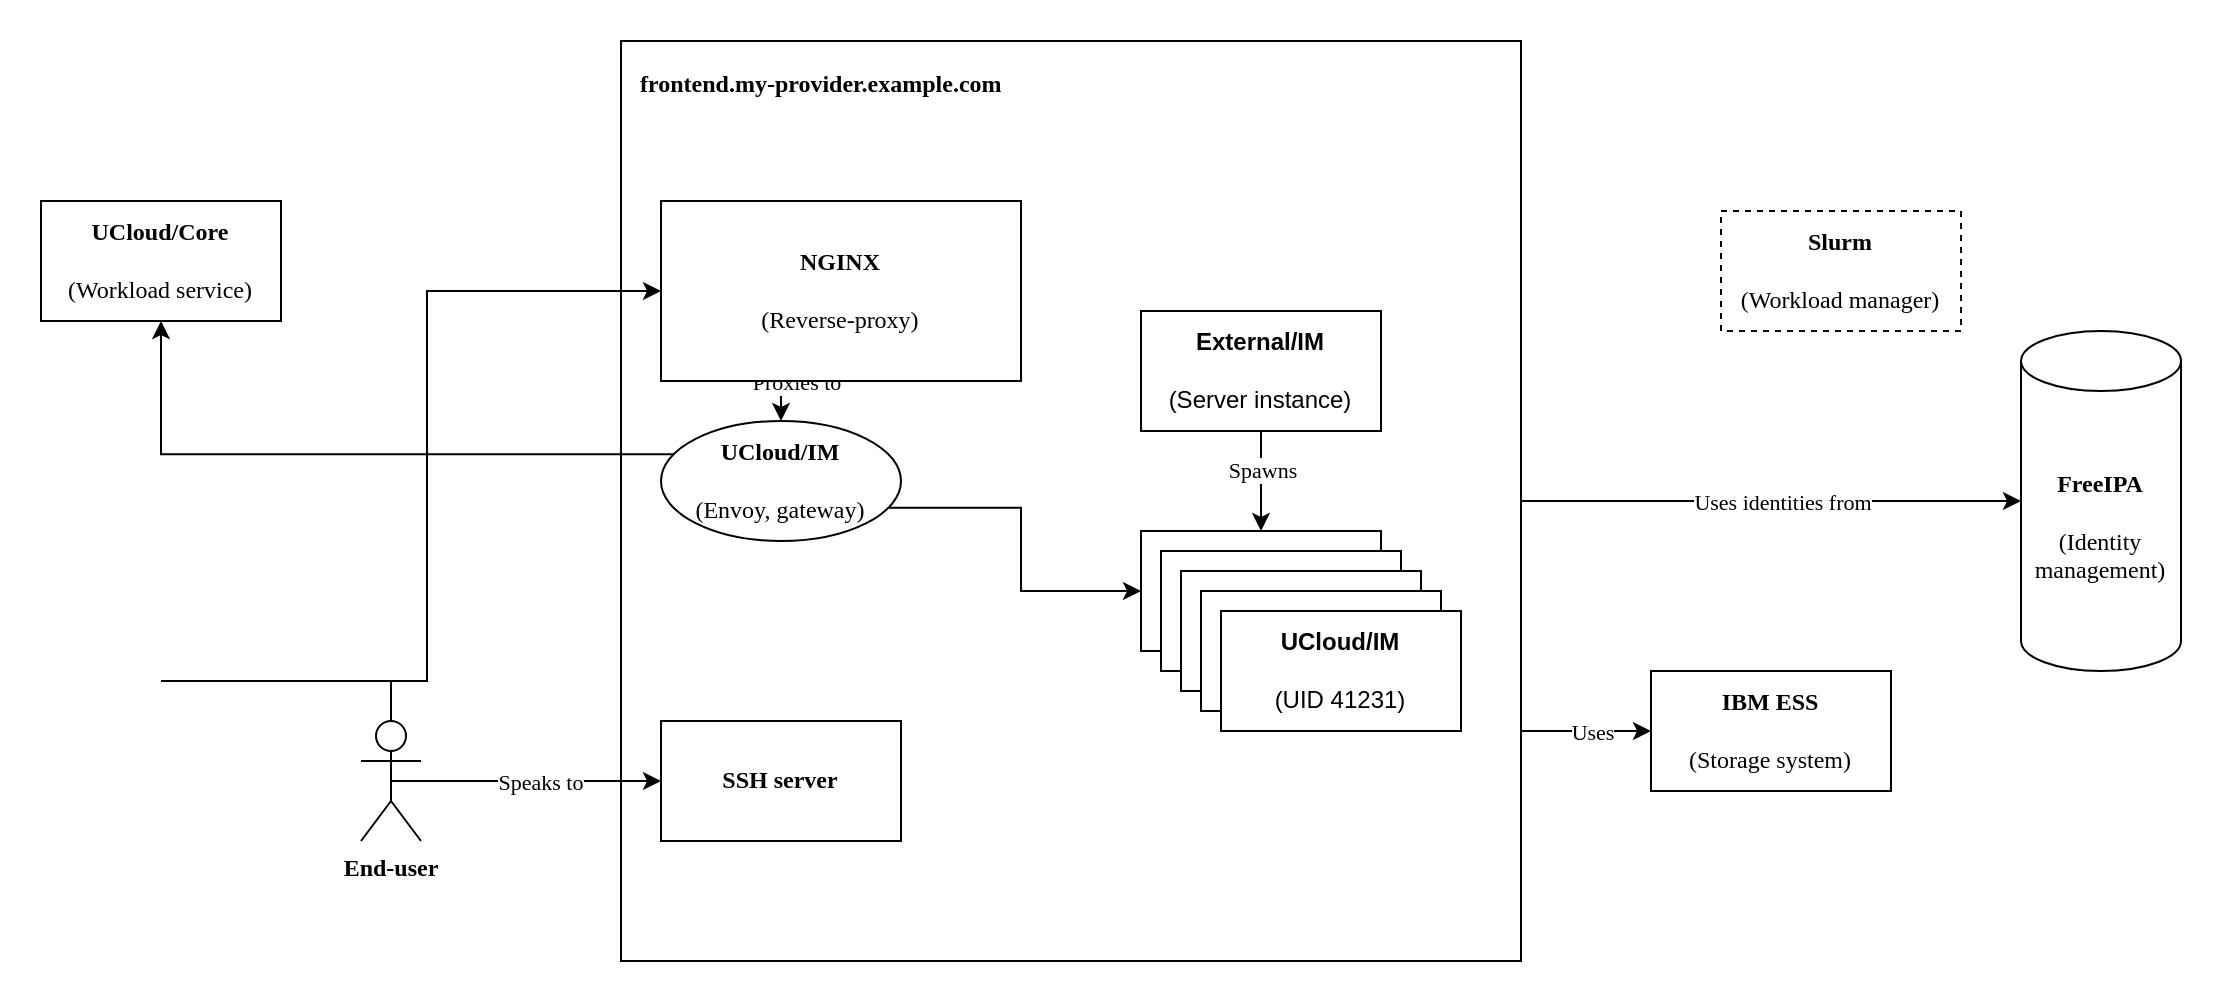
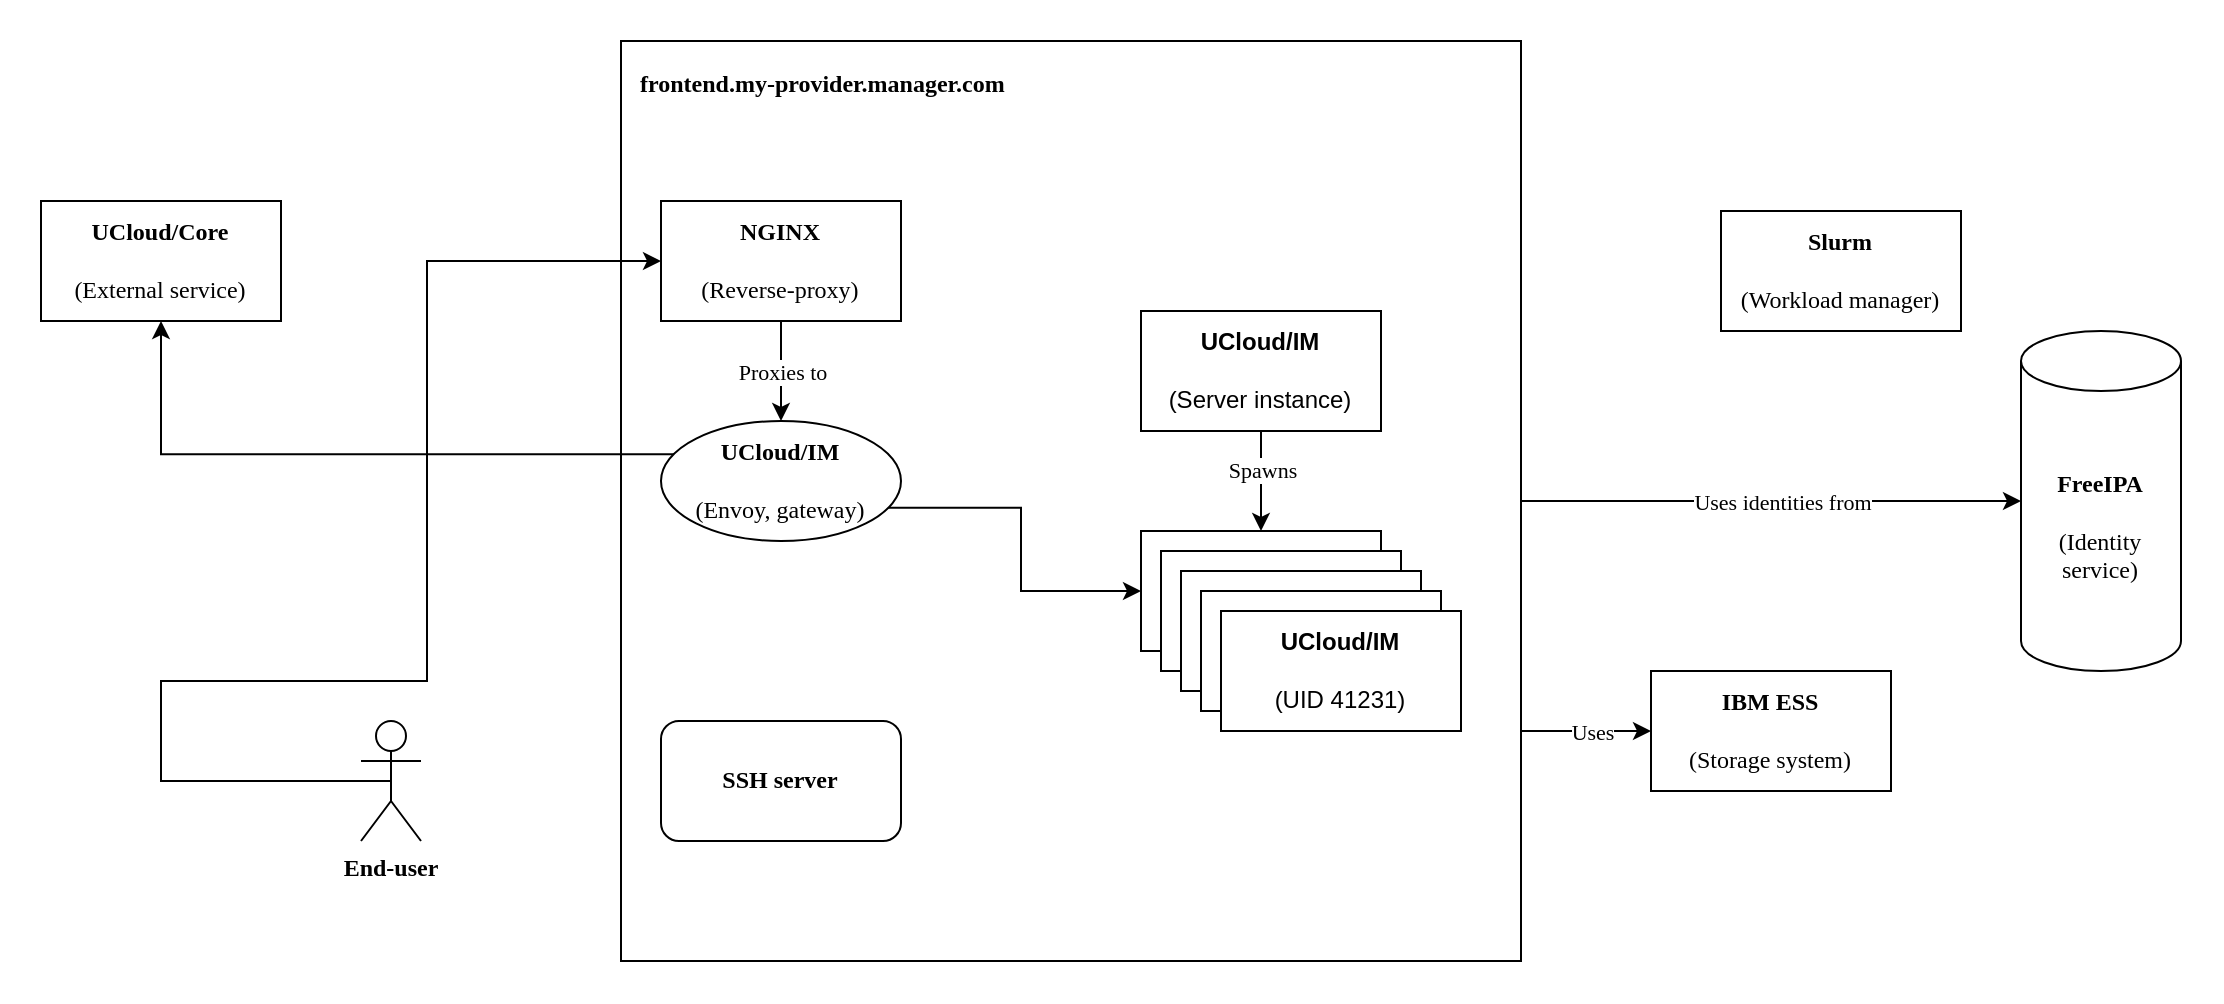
  <mxCell id="0" />
  <mxCell id="1" parent="0" />
  <mxCell id="2" style="edgeStyle=orthogonalEdgeStyle;rounded=0;orthogonalLoop=1;jettySize=auto;html=1;exitX=1;exitY=0.75;exitDx=0;exitDy=0;entryX=0;entryY=0.5;entryDx=0;entryDy=0;" edge="1" parent="1" source="6" target="9"><mxGeometry relative="1" as="geometry" /></mxCell>
  <mxCell id="3" value="Uses" style="edgeLabel;html=1;align=center;verticalAlign=middle;resizable=0;points=[];fontFamily=IBM Plex Sans;" vertex="1" connectable="0" parent="2"><mxGeometry x="-0.188" y="1" relative="1" as="geometry"><mxPoint x="9" y="1" as="offset" /></mxGeometry></mxCell>
  <mxCell id="4" style="edgeStyle=orthogonalEdgeStyle;rounded=0;orthogonalLoop=1;jettySize=auto;html=1;exitX=1;exitY=0.5;exitDx=0;exitDy=0;" edge="1" parent="1" source="6" target="7"><mxGeometry relative="1" as="geometry" /></mxCell>
  <mxCell id="5" value="Uses identities from" style="edgeLabel;html=1;align=center;verticalAlign=middle;resizable=0;points=[];fontFamily=IBM Plex Sans;" vertex="1" connectable="0" parent="4"><mxGeometry x="-0.047" y="3" relative="1" as="geometry"><mxPoint x="11" y="3" as="offset" /></mxGeometry></mxCell>
- <mxCell id="6" value="&lt;b&gt;frontend.my-provider.example.com&lt;/b&gt;" style="rounded=0;whiteSpace=wrap;html=1;verticalAlign=top;align=left;spacing=10;fontFamily=IBM Plex Sans;" vertex="1" parent="1"><mxGeometry x="310" y="20" width="450" height="460" as="geometry" /></mxCell>
- <mxCell id="7" value="&lt;b&gt;FreeIPA&lt;/b&gt;&lt;br&gt;&lt;br&gt;(Identity management)" style="shape=cylinder3;whiteSpace=wrap;html=1;boundedLbl=1;backgroundOutline=1;size=15;fontFamily=IBM Plex Sans;" vertex="1" parent="1"><mxGeometry x="1010" y="165" width="80" height="170" as="geometry" /></mxCell>
- <mxCell id="8" value="&lt;b&gt;Slurm&lt;/b&gt;&lt;br&gt;&lt;br&gt;(Workload manager)" style="rounded=0;whiteSpace=wrap;html=1;fontFamily=IBM Plex Sans;dashed=1;" vertex="1" parent="1"><mxGeometry x="860" y="105" width="120" height="60" as="geometry" /></mxCell>
+ <mxCell id="6" value="&lt;b&gt;frontend.my-provider.manager.com&lt;/b&gt;" style="rounded=0;whiteSpace=wrap;html=1;verticalAlign=top;align=left;spacing=10;fontFamily=IBM Plex Sans;" vertex="1" parent="1"><mxGeometry x="310" y="20" width="450" height="460" as="geometry" /></mxCell>
+ <mxCell id="7" value="&lt;b&gt;FreeIPA&lt;/b&gt;&lt;br&gt;&lt;br&gt;(Identity service)" style="shape=cylinder3;whiteSpace=wrap;html=1;boundedLbl=1;backgroundOutline=1;size=15;fontFamily=IBM Plex Sans;" vertex="1" parent="1"><mxGeometry x="1010" y="165" width="80" height="170" as="geometry" /></mxCell>
+ <mxCell id="8" value="&lt;b&gt;Slurm&lt;/b&gt;&lt;br&gt;&lt;br&gt;(Workload manager)" style="rounded=0;whiteSpace=wrap;html=1;fontFamily=IBM Plex Sans;" vertex="1" parent="1"><mxGeometry x="860" y="105" width="120" height="60" as="geometry" /></mxCell>
  <mxCell id="9" value="&lt;b&gt;IBM ESS&lt;/b&gt;&lt;br&gt;&lt;br&gt;(Storage system)" style="rounded=0;whiteSpace=wrap;html=1;fontFamily=IBM Plex Sans;" vertex="1" parent="1"><mxGeometry x="825" y="335" width="120" height="60" as="geometry" /></mxCell>
- <mxCell id="10" value="&lt;b&gt;SSH server&lt;/b&gt;" style="rounded=0;whiteSpace=wrap;html=1;fontFamily=IBM Plex Sans;" vertex="1" parent="1"><mxGeometry x="330" y="360" width="120" height="60" as="geometry" /></mxCell>
+ <mxCell id="10" value="&lt;b&gt;SSH server&lt;/b&gt;" style="whiteSpace=wrap;html=1;fontFamily=IBM Plex Sans;rounded=1;" vertex="1" parent="1"><mxGeometry x="330" y="360" width="120" height="60" as="geometry" /></mxCell>
  <mxCell id="11" style="edgeStyle=orthogonalEdgeStyle;rounded=0;orthogonalLoop=1;jettySize=auto;html=1;exitX=0.5;exitY=1;exitDx=0;exitDy=0;entryX=0.5;entryY=0;entryDx=0;entryDy=0;fontFamily=IBM Plex Sans;" edge="1" parent="1" source="13" target="31"><mxGeometry relative="1" as="geometry" /></mxCell>
  <mxCell id="12" value="Proxies to" style="edgeLabel;html=1;align=center;verticalAlign=middle;resizable=0;points=[];fontFamily=IBM Plex Sans;" vertex="1" connectable="0" parent="11"><mxGeometry x="-0.033" y="-1" relative="1" as="geometry"><mxPoint x="1" y="1" as="offset" /></mxGeometry></mxCell>
- <mxCell id="13" value="&lt;b&gt;NGINX&lt;/b&gt;&lt;br&gt;&lt;br&gt;(Reverse-proxy)" style="rounded=0;whiteSpace=wrap;html=1;fontFamily=IBM Plex Sans;" vertex="1" parent="1"><mxGeometry x="330" y="100" width="180" height="90" as="geometry" /></mxCell>
+ <mxCell id="13" value="&lt;b&gt;NGINX&lt;/b&gt;&lt;br&gt;&lt;br&gt;(Reverse-proxy)" style="rounded=0;whiteSpace=wrap;html=1;fontFamily=IBM Plex Sans;" vertex="1" parent="1"><mxGeometry x="330" y="100" width="120" height="60" as="geometry" /></mxCell>
  <mxCell id="14" value="" style="group;fontFamily=IBM Plex Sans;" vertex="1" connectable="0" parent="1"><mxGeometry x="570" y="155" width="160" height="210" as="geometry" /></mxCell>
- <mxCell id="15" value="&lt;b&gt;External/IM&lt;/b&gt;&lt;br&gt;&lt;br&gt;(Server instance)" style="rounded=0;whiteSpace=wrap;html=1;" vertex="1" parent="14"><mxGeometry width="120" height="60" as="geometry" /></mxCell>
+ <mxCell id="15" value="&lt;b&gt;UCloud/IM&lt;/b&gt;&lt;br&gt;&lt;br&gt;(Server instance)" style="rounded=0;whiteSpace=wrap;html=1;" vertex="1" parent="14"><mxGeometry width="120" height="60" as="geometry" /></mxCell>
  <mxCell id="16" value="" style="group" vertex="1" connectable="0" parent="14"><mxGeometry y="110" width="160" height="100" as="geometry" /></mxCell>
  <mxCell id="17" value="&lt;b&gt;UCloud/IM&lt;/b&gt;&lt;br&gt;&lt;br&gt;(UID 41231)" style="rounded=0;whiteSpace=wrap;html=1;" vertex="1" parent="16"><mxGeometry width="120" height="60" as="geometry" /></mxCell>
  <mxCell id="18" value="&lt;b&gt;UCloud/IM&lt;/b&gt;&lt;br&gt;&lt;br&gt;(UID 41231)" style="rounded=0;whiteSpace=wrap;html=1;" vertex="1" parent="16"><mxGeometry x="10" y="10" width="120" height="60" as="geometry" /></mxCell>
  <mxCell id="19" value="&lt;b&gt;UCloud/IM&lt;/b&gt;&lt;br&gt;&lt;br&gt;(UID 41231)" style="rounded=0;whiteSpace=wrap;html=1;" vertex="1" parent="16"><mxGeometry x="20" y="20" width="120" height="60" as="geometry" /></mxCell>
  <mxCell id="20" value="&lt;b&gt;UCloud/IM&lt;/b&gt;&lt;br&gt;&lt;br&gt;(UID 41231)" style="rounded=0;whiteSpace=wrap;html=1;" vertex="1" parent="16"><mxGeometry x="30" y="30" width="120" height="60" as="geometry" /></mxCell>
  <mxCell id="21" value="&lt;b&gt;UCloud/IM&lt;/b&gt;&lt;br&gt;&lt;br&gt;(UID 41231)" style="rounded=0;whiteSpace=wrap;html=1;" vertex="1" parent="16"><mxGeometry x="40" y="40" width="120" height="60" as="geometry" /></mxCell>
  <mxCell id="22" style="edgeStyle=orthogonalEdgeStyle;rounded=0;orthogonalLoop=1;jettySize=auto;html=1;exitX=0.5;exitY=1;exitDx=0;exitDy=0;entryX=0.5;entryY=0;entryDx=0;entryDy=0;" edge="1" parent="14" source="15" target="17"><mxGeometry relative="1" as="geometry" /></mxCell>
  <mxCell id="23" value="Spawns" style="edgeLabel;html=1;align=center;verticalAlign=middle;resizable=0;points=[];fontFamily=IBM Plex Sans;" vertex="1" connectable="0" parent="22"><mxGeometry x="-0.244" y="-1" relative="1" as="geometry"><mxPoint x="1" as="offset" /></mxGeometry></mxCell>
  <mxCell id="24" style="edgeStyle=orthogonalEdgeStyle;rounded=0;orthogonalLoop=1;jettySize=auto;html=1;exitX=0.5;exitY=0.5;exitDx=0;exitDy=0;exitPerimeter=0;entryX=0;entryY=0.5;entryDx=0;entryDy=0;" edge="1" parent="1" source="27" target="13"><mxGeometry relative="1" as="geometry"><Array as="points"><mxPoint x="80" y="340" /><mxPoint x="213" y="340" /><mxPoint x="213" y="130" /></Array></mxGeometry></mxCell>
- <mxCell id="25" style="edgeStyle=orthogonalEdgeStyle;rounded=0;orthogonalLoop=1;jettySize=auto;html=1;exitX=0.5;exitY=0.5;exitDx=0;exitDy=0;exitPerimeter=0;" edge="1" parent="1" source="27" target="10"><mxGeometry relative="1" as="geometry" /></mxCell>
- <mxCell id="26" value="Speaks to" style="edgeLabel;html=1;align=center;verticalAlign=middle;resizable=0;points=[];fontFamily=IBM Plex Sans;" vertex="1" connectable="0" parent="25"><mxGeometry x="-0.201" relative="1" as="geometry"><mxPoint x="20" as="offset" /></mxGeometry></mxCell>
  <mxCell id="27" value="End-user" style="shape=umlActor;verticalLabelPosition=bottom;verticalAlign=top;html=1;outlineConnect=0;fontStyle=1;fontFamily=IBM Plex Sans;" vertex="1" parent="1"><mxGeometry x="180" y="360" width="30" height="60" as="geometry" /></mxCell>
- <mxCell id="28" value="&lt;b&gt;UCloud/Core&lt;/b&gt;&lt;br&gt;&lt;br&gt;(Workload service)" style="rounded=0;whiteSpace=wrap;html=1;fontFamily=IBM Plex Sans;" vertex="1" parent="1"><mxGeometry x="20" y="100" width="120" height="60" as="geometry" /></mxCell>
+ <mxCell id="28" value="&lt;b&gt;UCloud/Core&lt;/b&gt;&lt;br&gt;&lt;br&gt;(External service)" style="rounded=0;whiteSpace=wrap;html=1;fontFamily=IBM Plex Sans;" vertex="1" parent="1"><mxGeometry x="20" y="100" width="120" height="60" as="geometry" /></mxCell>
  <mxCell id="29" style="edgeStyle=orthogonalEdgeStyle;rounded=0;orthogonalLoop=1;jettySize=auto;html=1;exitX=1;exitY=0.75;exitDx=0;exitDy=0;entryX=0;entryY=0.5;entryDx=0;entryDy=0;fontFamily=IBM Plex Sans;" edge="1" parent="1" source="31" target="17"><mxGeometry relative="1" as="geometry" /></mxCell>
  <mxCell id="30" style="edgeStyle=orthogonalEdgeStyle;rounded=0;orthogonalLoop=1;jettySize=auto;html=1;exitX=1;exitY=0.25;exitDx=0;exitDy=0;fontFamily=IBM Plex Sans;" edge="1" parent="1" source="31" target="28"><mxGeometry relative="1" as="geometry" /></mxCell>
  <mxCell id="31" value="&lt;b&gt;UCloud/IM&lt;/b&gt;&lt;br&gt;&lt;br&gt;(Envoy, gateway)" style="ellipse;whiteSpace=wrap;html=1;fontFamily=IBM Plex Sans;" vertex="1" parent="1"><mxGeometry x="330" y="210" width="120" height="60" as="geometry" /></mxCell>
